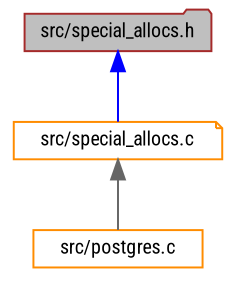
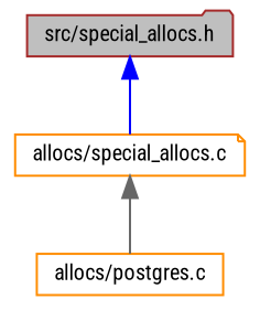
  digraph {
    fontname="Roboto Condensed"
    node [color=darkorange fillcolor=white fontname="Roboto Condensed" fontsize=10 style=filled]
    edge [dir=back fontname="Roboto Condensed" fontsize=10 labelfontname=Helvetica labelfontsize=10 style=solid]
    n1 [color=brown fillcolor=grey75 fontcolor=black height=0.2 label="src/special_allocs.h" shape=folder width=0.4]
-   n2 [height=0.2 label="src/special_allocs.c" shape=note width=0.4]
-   n3 [height=0.2 label="src/postgres.c" shape=box width=0.4]
+   n2 [height=0.2 label="allocs/special_allocs.c" shape=note width=0.4]
+   n3 [height=0.2 label="allocs/postgres.c" shape=box width=0.4]
    n1 -> n2 [color=blue]
    n2 -> n3 [color=gray40]
  }
